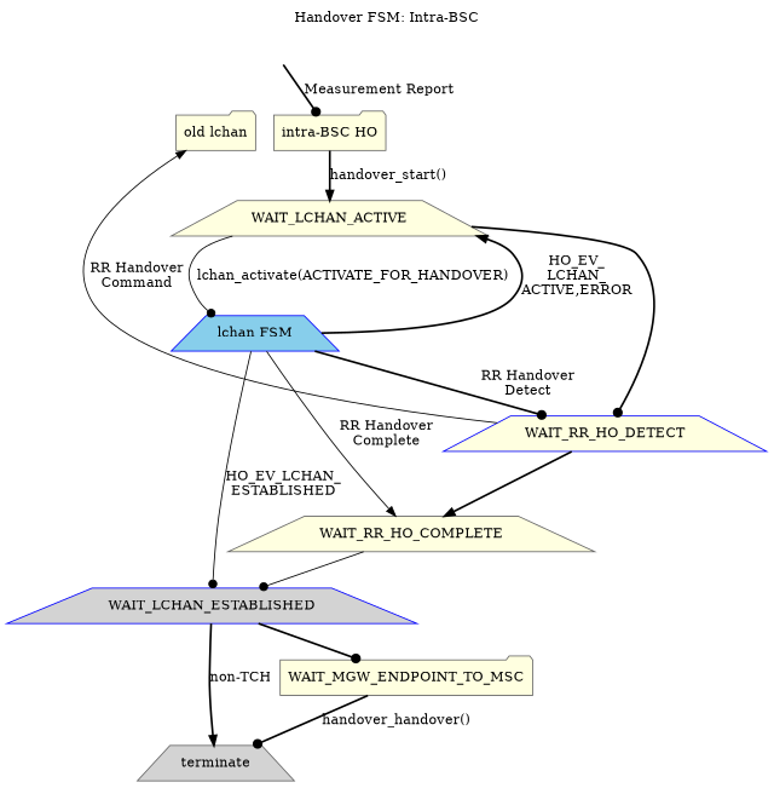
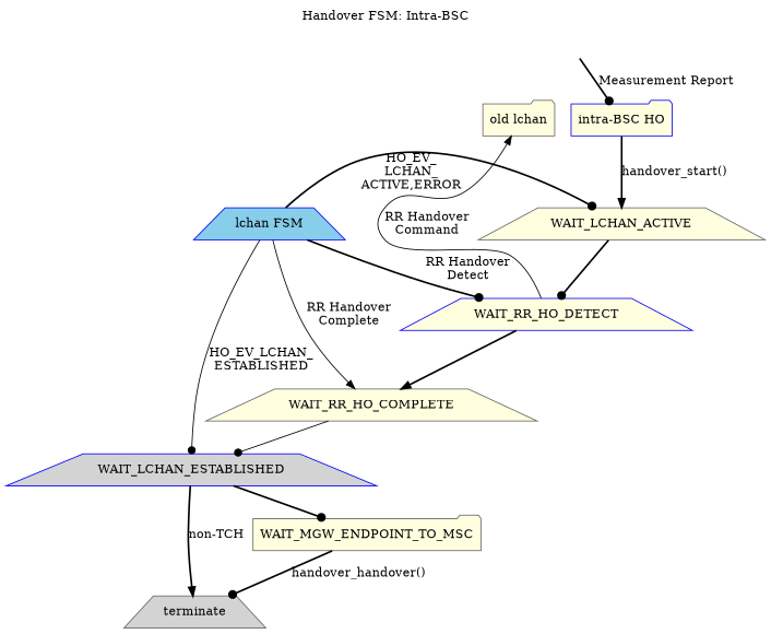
  digraph {
    label="Handover FSM: Intra-BSC"
    labelloc=t
    rankdir=TB
    node [color=gray40 fillcolor=lightyellow shape=trapezium style=filled]
    edge [arrowhead=dot style=bold]
    n1 [color=blue fillcolor=skyblue label="lchan FSM"]
    WAIT_LCHAN_ACTIVE
    WAIT_RR_HO_DETECT [color=blue]
    WAIT_RR_HO_COMPLETE
    WAIT_LCHAN_ESTABLISHED [color=blue fillcolor=lightgrey]
    n6 [label="old lchan" shape=folder]
    terminate [fillcolor=lightgrey]
    WAIT_MGW_ENDPOINT_TO_MSC [shape=folder]
-   n9 [label="intra-BSC HO" shape=folder]
+   n9 [color=blue label="intra-BSC HO" shape=folder]
    invisible [style=invisible color="" fillcolor="" shape=""]
-   n1 -> WAIT_LCHAN_ACTIVE [arrowhead=normal constraint=false label="HO_EV_\nLCHAN_\nACTIVE,ERROR"]
+   n1 -> WAIT_LCHAN_ACTIVE [constraint=false label="HO_EV_\nLCHAN_\nACTIVE,ERROR"]
    n1 -> WAIT_RR_HO_DETECT [label="RR Handover\nDetect"]
    n1 -> WAIT_RR_HO_COMPLETE [arrowhead=normal label="RR Handover\nComplete" style=solid]
    n1 -> WAIT_LCHAN_ESTABLISHED [label="HO_EV_LCHAN_\nESTABLISHED" style=solid]
-   WAIT_LCHAN_ACTIVE -> n1 [label="lchan_activate(ACTIVATE_FOR_HANDOVER)" style=solid]
    WAIT_LCHAN_ACTIVE -> WAIT_RR_HO_DETECT
    WAIT_RR_HO_DETECT -> WAIT_RR_HO_COMPLETE [arrowhead=normal]
    WAIT_RR_HO_DETECT -> n6 [arrowhead=normal constraint=false label="RR Handover\nCommand" style=solid]
    WAIT_RR_HO_COMPLETE -> WAIT_LCHAN_ESTABLISHED [style=solid]
    WAIT_LCHAN_ESTABLISHED -> terminate [arrowhead=normal label="non-TCH"]
    WAIT_LCHAN_ESTABLISHED -> WAIT_MGW_ENDPOINT_TO_MSC
    WAIT_MGW_ENDPOINT_TO_MSC -> terminate [label="handover_handover()"]
    n9 -> WAIT_LCHAN_ACTIVE [arrowhead=normal label="handover_start()"]
    invisible -> n6 [arrowhead=none style=invisible]
    invisible -> n9 [label="Measurement Report"]
  }
